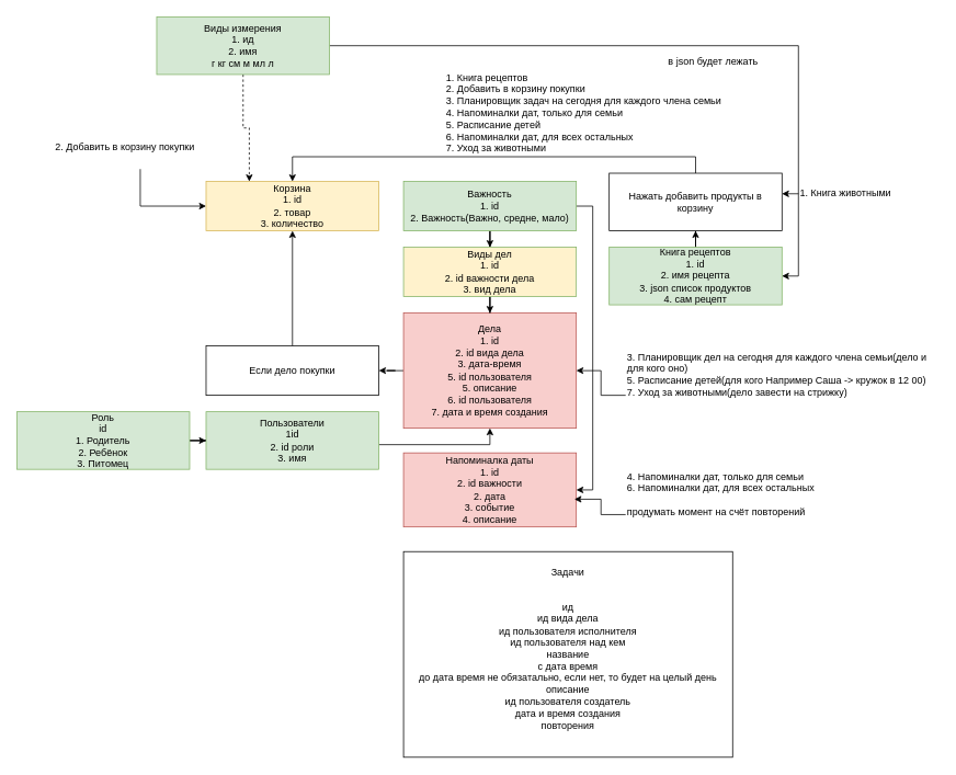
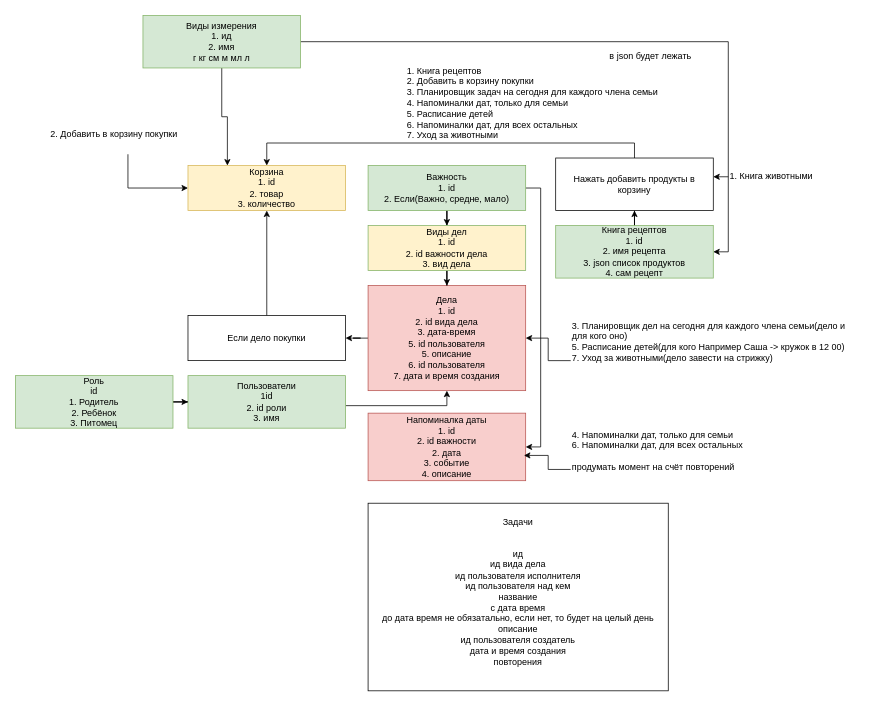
  <mxCell id="0" />
  <mxCell id="1" parent="0" />
  <mxCell id="2" style="edgeStyle=orthogonalEdgeStyle;rounded=0;orthogonalLoop=1;jettySize=auto;html=1;entryX=1;entryY=0.5;entryDx=0;entryDy=0;" parent="1" source="3" target="14" edge="1"><mxGeometry relative="1" as="geometry" /></mxCell>
  <mxCell id="3" value="Дела&lt;div&gt;1. id&lt;/div&gt;&lt;div&gt;2. id вида дела&lt;/div&gt;&lt;div&gt;3. дата-время&lt;/div&gt;&lt;div&gt;5. id пользователя&lt;/div&gt;&lt;div&gt;5. описание&lt;/div&gt;&lt;div&gt;6. id пользователя&lt;/div&gt;&lt;div&gt;7. дата и время создания&lt;/div&gt;" style="rounded=0;whiteSpace=wrap;html=1;fillColor=#f8cecc;strokeColor=#b85450;" parent="1" vertex="1"><mxGeometry x="490" y="380" width="210" height="140" as="geometry" /></mxCell>
  <mxCell id="4" style="edgeStyle=orthogonalEdgeStyle;rounded=0;orthogonalLoop=1;jettySize=auto;html=1;entryX=0.5;entryY=0;entryDx=0;entryDy=0;" parent="1" source="6" target="8" edge="1"><mxGeometry relative="1" as="geometry" /></mxCell>
  <mxCell id="5" style="edgeStyle=orthogonalEdgeStyle;rounded=0;orthogonalLoop=1;jettySize=auto;html=1;entryX=1;entryY=0.5;entryDx=0;entryDy=0;" parent="1" source="6" target="17" edge="1"><mxGeometry relative="1" as="geometry"><Array as="points"><mxPoint x="720" y="250" /><mxPoint x="720" y="595" /></Array></mxGeometry></mxCell>
- <mxCell id="6" value="Важность&lt;div&gt;1. id&lt;br&gt;2. Важность(Важно, средне, мало)&lt;/div&gt;" style="rounded=0;whiteSpace=wrap;html=1;fillColor=#d5e8d4;strokeColor=#82b366;" parent="1" vertex="1"><mxGeometry x="490" y="220" width="210" height="60" as="geometry" /></mxCell>
+ <mxCell id="6" value="Важность&lt;div&gt;1. id&lt;br&gt;2. Если(Важно, средне, мало)&lt;/div&gt;" style="rounded=0;whiteSpace=wrap;html=1;fillColor=#d5e8d4;strokeColor=#82b366;" parent="1" vertex="1"><mxGeometry x="490" y="220" width="210" height="60" as="geometry" /></mxCell>
  <mxCell id="7" style="edgeStyle=orthogonalEdgeStyle;rounded=0;orthogonalLoop=1;jettySize=auto;html=1;entryX=0.5;entryY=0;entryDx=0;entryDy=0;" parent="1" source="8" target="3" edge="1"><mxGeometry relative="1" as="geometry" /></mxCell>
  <mxCell id="8" value="Виды дел&lt;div&gt;1. id&lt;/div&gt;&lt;div&gt;2. id важности дела&lt;/div&gt;&lt;div&gt;3. вид дела&lt;/div&gt;" style="rounded=0;whiteSpace=wrap;html=1;fillColor=#fff2cc;strokeColor=#82b366;" parent="1" vertex="1"><mxGeometry x="490" y="300" width="210" height="60" as="geometry" /></mxCell>
  <mxCell id="9" value="1. Книга рецептов&#10;2. Добавить в корзину покупки&#10;3. Планировщик задач на сегодня для каждого члена семьи&#10;4. Напоминалки дат, только для семьи&#10;5. Расписание детей&#10;6. Напоминалки дат, для всех остальных&#10;7. Уход за животными" style="text;whiteSpace=wrap;" parent="1" vertex="1"><mxGeometry x="540" y="80" width="370" height="120" as="geometry" /></mxCell>
  <mxCell id="10" style="edgeStyle=orthogonalEdgeStyle;rounded=0;orthogonalLoop=1;jettySize=auto;html=1;entryX=0.5;entryY=1;entryDx=0;entryDy=0;" parent="1" source="11" target="16" edge="1"><mxGeometry relative="1" as="geometry" /></mxCell>
  <mxCell id="11" value="Книга рецептов&lt;div&gt;1. id&lt;/div&gt;&lt;div&gt;2. имя рецепта&lt;/div&gt;&lt;div&gt;3. json список продуктов&lt;br&gt;4. сам рецепт&lt;/div&gt;" style="rounded=0;whiteSpace=wrap;html=1;fillColor=#d5e8d4;strokeColor=#82b366;" parent="1" vertex="1"><mxGeometry x="740" y="300" width="210" height="70" as="geometry" /></mxCell>
  <mxCell id="12" value="Корзина&lt;div&gt;1. id&lt;/div&gt;&lt;div&gt;2. товар&lt;/div&gt;&lt;div&gt;3. количество&lt;/div&gt;" style="rounded=0;whiteSpace=wrap;html=1;fillColor=#fff2cc;strokeColor=#d6b656;" parent="1" vertex="1"><mxGeometry x="250" y="220" width="210" height="60" as="geometry" /></mxCell>
  <mxCell id="13" style="edgeStyle=orthogonalEdgeStyle;rounded=0;orthogonalLoop=1;jettySize=auto;html=1;" parent="1" source="14" target="12" edge="1"><mxGeometry relative="1" as="geometry" /></mxCell>
  <mxCell id="14" value="Если дело покупки" style="rounded=0;whiteSpace=wrap;html=1;" parent="1" vertex="1"><mxGeometry x="250" y="420" width="210" height="60" as="geometry" /></mxCell>
  <mxCell id="15" style="edgeStyle=orthogonalEdgeStyle;rounded=0;orthogonalLoop=1;jettySize=auto;html=1;entryX=0.5;entryY=0;entryDx=0;entryDy=0;exitX=0.5;exitY=0;exitDx=0;exitDy=0;" parent="1" source="16" target="12" edge="1"><mxGeometry relative="1" as="geometry" /></mxCell>
  <mxCell id="16" value="Нажать добавить продукты в корзину" style="rounded=0;whiteSpace=wrap;html=1;" parent="1" vertex="1"><mxGeometry x="740" y="210" width="210" height="70" as="geometry" /></mxCell>
  <mxCell id="17" value="Напоминалка даты&lt;br&gt;1. id&lt;div&gt;2. id важности&lt;/div&gt;&lt;div&gt;&lt;div&gt;2. дата&lt;/div&gt;&lt;div&gt;3. событие&lt;/div&gt;&lt;div&gt;4. описание&lt;/div&gt;&lt;/div&gt;" style="rounded=0;whiteSpace=wrap;html=1;fillColor=#f8cecc;strokeColor=#b85450;" parent="1" vertex="1"><mxGeometry x="490" y="550" width="210" height="90" as="geometry" /></mxCell>
  <mxCell id="18" style="edgeStyle=orthogonalEdgeStyle;rounded=0;orthogonalLoop=1;jettySize=auto;html=1;entryX=1;entryY=0.5;entryDx=0;entryDy=0;" parent="1" source="19" target="3" edge="1"><mxGeometry relative="1" as="geometry" /></mxCell>
  <mxCell id="19" value="3. Планировщик дел на сегодня для каждого члена семьи(дело и для кого оно)&#10;5. Расписание детей(для кого Например Саша -&gt; кружок в 12 00)&#10;7. Уход за животными(дело завести на стрижку)" style="text;whiteSpace=wrap;" parent="1" vertex="1"><mxGeometry x="760" y="420" width="370" height="120" as="geometry" /></mxCell>
  <mxCell id="20" value="4. Напоминалки дат, только для семьи&#10;6. Напоминалки дат, для всех остальных&#10;&#10;продумать момент на счёт повторений" style="text;whiteSpace=wrap;" parent="1" vertex="1"><mxGeometry x="760" y="565" width="370" height="120" as="geometry" /></mxCell>
  <mxCell id="21" style="edgeStyle=orthogonalEdgeStyle;rounded=0;orthogonalLoop=1;jettySize=auto;html=1;entryX=0.989;entryY=0.626;entryDx=0;entryDy=0;entryPerimeter=0;" parent="1" source="20" target="17" edge="1"><mxGeometry relative="1" as="geometry" /></mxCell>
  <mxCell id="22" style="edgeStyle=orthogonalEdgeStyle;rounded=0;orthogonalLoop=1;jettySize=auto;html=1;entryX=0;entryY=0.5;entryDx=0;entryDy=0;" parent="1" source="23" target="12" edge="1"><mxGeometry relative="1" as="geometry" /></mxCell>
  <mxCell id="23" value="2. Добавить в корзину покупки" style="text;whiteSpace=wrap;" parent="1" vertex="1"><mxGeometry x="65" y="165" width="210" height="40" as="geometry" /></mxCell>
  <mxCell id="24" style="edgeStyle=orthogonalEdgeStyle;rounded=0;orthogonalLoop=1;jettySize=auto;html=1;" parent="1" source="25" target="16" edge="1"><mxGeometry relative="1" as="geometry"><Array as="points"><mxPoint x="1050" y="245" /></Array></mxGeometry></mxCell>
  <mxCell id="25" value="1. Книга животными" style="text;whiteSpace=wrap;" parent="1" vertex="1"><mxGeometry x="970" y="220" width="170" height="30" as="geometry" /></mxCell>
  <mxCell id="26" style="edgeStyle=orthogonalEdgeStyle;rounded=0;orthogonalLoop=1;jettySize=auto;html=1;entryX=0.5;entryY=1;entryDx=0;entryDy=0;" parent="1" source="27" target="3" edge="1"><mxGeometry relative="1" as="geometry"><Array as="points"><mxPoint x="595" y="540" /></Array></mxGeometry></mxCell>
  <mxCell id="27" value="Пользователи&lt;div&gt;1id&lt;/div&gt;&lt;div&gt;2. id роли&lt;br&gt;3. имя&lt;/div&gt;" style="rounded=0;whiteSpace=wrap;html=1;fillColor=#d5e8d4;strokeColor=#82b366;" parent="1" vertex="1"><mxGeometry x="250" y="500" width="210" height="70" as="geometry" /></mxCell>
  <mxCell id="28" style="edgeStyle=orthogonalEdgeStyle;rounded=0;orthogonalLoop=1;jettySize=auto;html=1;entryX=0;entryY=0.5;entryDx=0;entryDy=0;" parent="1" source="29" target="27" edge="1"><mxGeometry relative="1" as="geometry" /></mxCell>
  <mxCell id="29" value="Роль&lt;div&gt;id&lt;br&gt;1. Родитель&lt;div&gt;2. Ребёнок&lt;br&gt;3. Питомец&lt;/div&gt;&lt;/div&gt;" style="rounded=0;whiteSpace=wrap;html=1;fillColor=#d5e8d4;strokeColor=#82b366;" parent="1" vertex="1"><mxGeometry x="20" y="500" width="210" height="70" as="geometry" /></mxCell>
- <mxCell id="30" style="edgeStyle=orthogonalEdgeStyle;rounded=0;orthogonalLoop=1;jettySize=auto;html=1;entryX=0.25;entryY=0;entryDx=0;entryDy=0;dashed=1;" parent="1" source="32" target="12" edge="1"><mxGeometry relative="1" as="geometry" /></mxCell>
+ <mxCell id="30" style="edgeStyle=orthogonalEdgeStyle;rounded=0;orthogonalLoop=1;jettySize=auto;html=1;entryX=0.25;entryY=0;entryDx=0;entryDy=0;" parent="1" source="32" target="12" edge="1"><mxGeometry relative="1" as="geometry" /></mxCell>
  <mxCell id="31" style="edgeStyle=orthogonalEdgeStyle;rounded=0;orthogonalLoop=1;jettySize=auto;html=1;entryX=1;entryY=0.5;entryDx=0;entryDy=0;" parent="1" source="32" target="11" edge="1"><mxGeometry relative="1" as="geometry" /></mxCell>
  <mxCell id="32" value="&lt;div&gt;Виды измерения&lt;/div&gt;&lt;div&gt;1. ид&lt;/div&gt;&lt;div&gt;2. имя&lt;/div&gt;&lt;div&gt;г кг см м мл л&lt;/div&gt;" style="rounded=0;whiteSpace=wrap;html=1;fillColor=#d5e8d4;strokeColor=#82b366;" parent="1" vertex="1"><mxGeometry x="190" y="20" width="210" height="70" as="geometry" /></mxCell>
  <mxCell id="33" value="в json будет лежать&#10;" style="text;whiteSpace=wrap;" parent="1" vertex="1"><mxGeometry x="810" y="60" width="170" height="30" as="geometry" /></mxCell>
  <mxCell id="34" value="Задачи&lt;div&gt;&lt;br&gt;&lt;/div&gt;&lt;div&gt;&lt;br&gt;ид&lt;br&gt;ид вида дела&lt;div&gt;ид пользователя исполнителя&lt;/div&gt;&lt;div&gt;ид пользователя над кем&lt;/div&gt;&lt;div&gt;название&lt;/div&gt;&lt;div&gt;&lt;div&gt;с дата время&lt;/div&gt;&lt;div&gt;до дата время не обязатально, если нет, то будет на целый день&lt;/div&gt;&lt;/div&gt;&lt;div&gt;описание&lt;/div&gt;&lt;div&gt;ид пользователя создатель&lt;/div&gt;&lt;div&gt;дата и время создания&lt;/div&gt;&lt;div&gt;повторения&lt;/div&gt;&lt;div&gt;&lt;br&gt;&lt;/div&gt;&lt;/div&gt;" style="rounded=0;whiteSpace=wrap;html=1;" parent="1" vertex="1"><mxGeometry x="490" y="670" width="400" height="250" as="geometry" /></mxCell>
